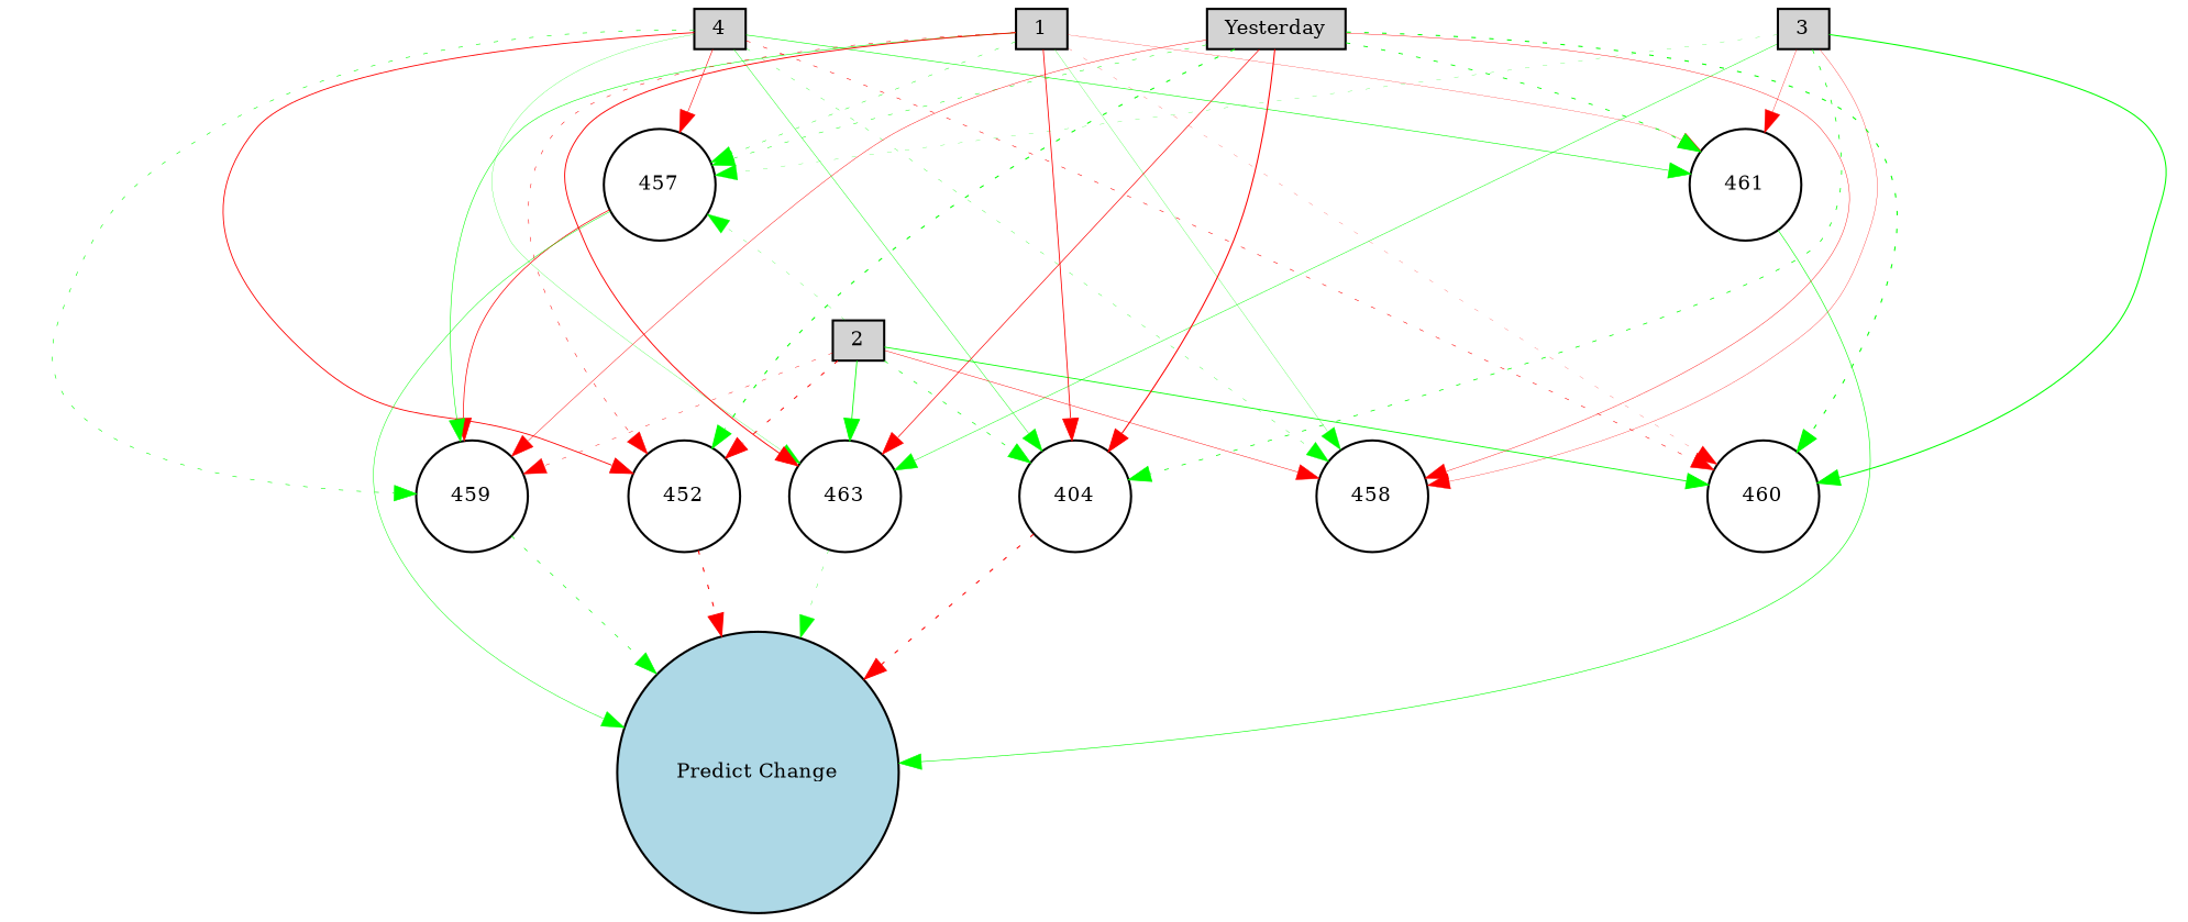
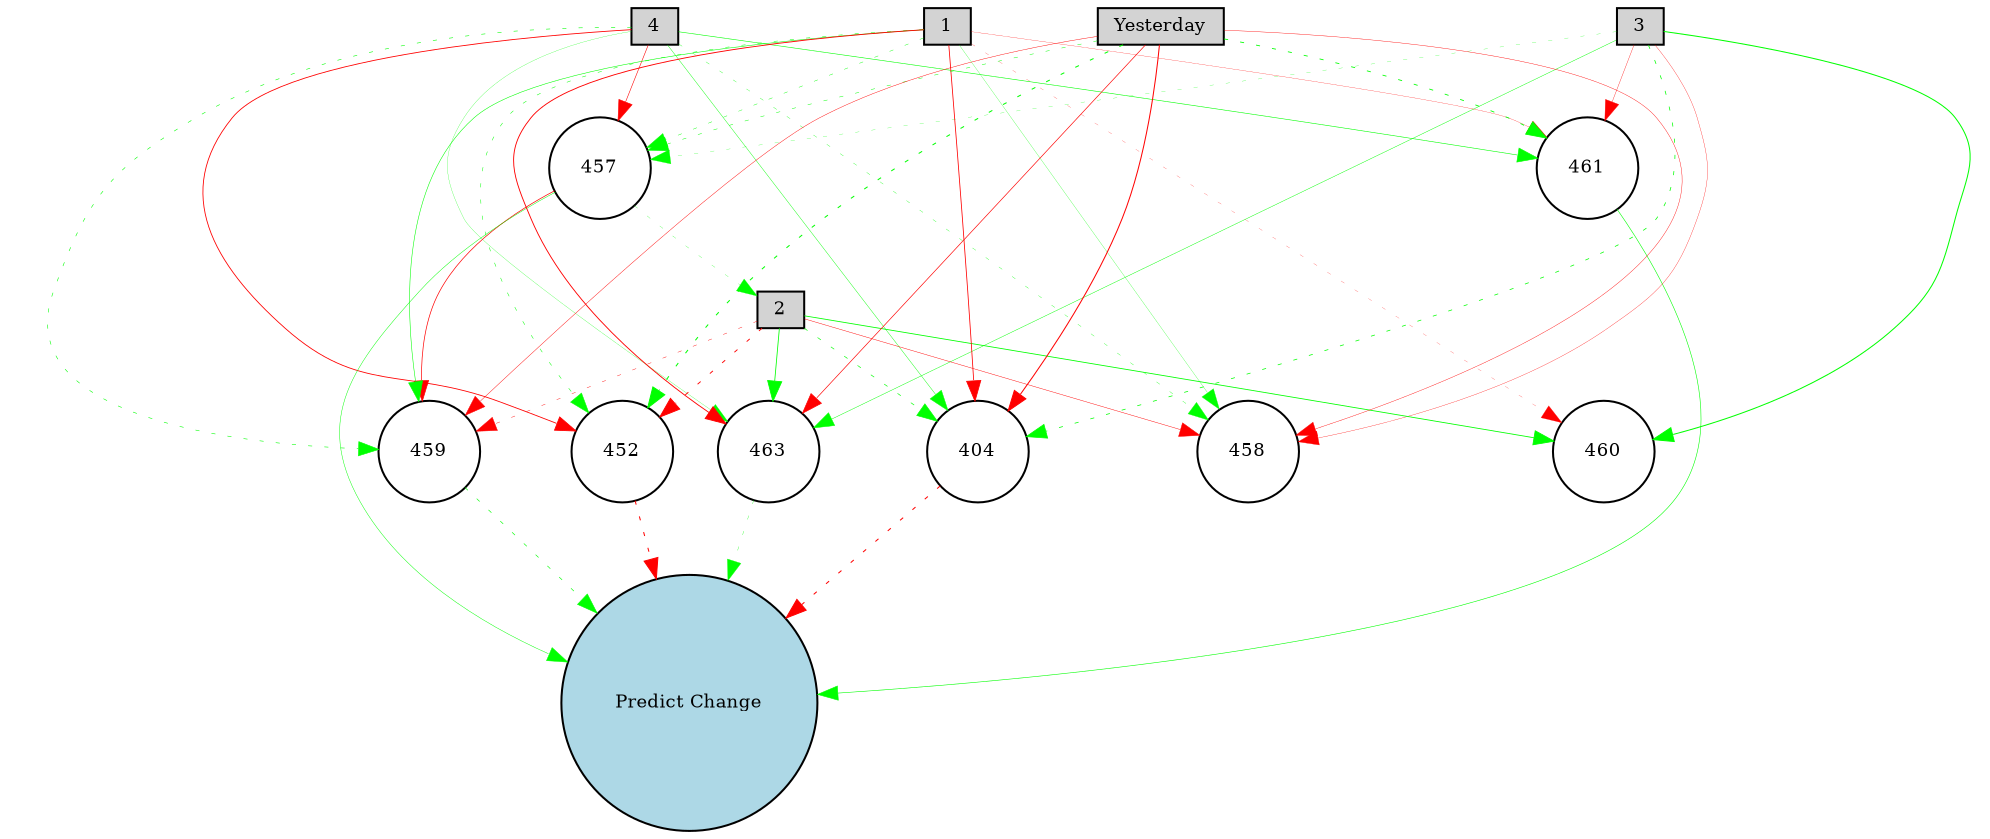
  digraph {
    node [fillcolor=white fontsize=9 shape=circle style=filled]
    edge [color=green penwidth=0.5 style=solid]
    4 [fillcolor=lightgray height=0.2 shape=box width=0.2]
    457 [height=0.2 width=0.2]
    458 [height=0.2 width=0.2]
    459 [height=0.2 width=0.2]
    460 [height=0.2 width=0.2]
    461 [height=0.2 width=0.2]
    n7 [height=0.2 label=452 width=0.2]
    463 [height=0.2 width=0.2]
    n9 [height=0.2 label=404 width=0.2]
    "Predict Change" [fillcolor=lightblue height=0.2 width=0.2]
    3 [fillcolor=lightgray height=0.2 shape=box width=0.2]
    2 [fillcolor=lightgray height=0.2 shape=box width=0.2]
    1 [fillcolor=lightgray height=0.2 shape=box width=0.2]
    Yesterday [fillcolor=lightgray height=0.2 shape=box width=0.2]
    4 -> 457 [color=red penwidth=0.2776217544192995]
    4 -> 458 [penwidth=0.16144255011357078 style=dotted]
    4 -> 459 [penwidth=0.27932722042289826 style=dotted]
-   4 -> 460 [color=red penwidth=0.2676333030780361 style=dotted]
    4 -> 461 [penwidth=0.27970713244291534]
    4 -> n7 [color=red penwidth=0.414654055776983]
    4 -> 463 [penwidth=0.12200364781969074]
    4 -> n9 [penwidth=0.20902073541397737]
    457 -> 459 [color=red penwidth=0.3427588773301718]
    457 -> "Predict Change" [penwidth=0.22921388369142306]
    459 -> "Predict Change" [penwidth=0.3054313839439323 style=dotted]
    461 -> "Predict Change" [penwidth=0.28408894714099253]
    n7 -> "Predict Change" [color=red style=dotted]
    463 -> "Predict Change" [penwidth=0.15380345182290855 style=dotted]
    n9 -> "Predict Change" [color=red style=dotted]
    3 -> 457 [penwidth=0.11853081083032924 style=dotted]
    3 -> 458 [color=red penwidth=0.15249152891758125]
    3 -> 460
    3 -> 461 [color=red penwidth=0.16806030089548663]
    3 -> 463 [penwidth=0.22258017571685212]
    3 -> n9 [penwidth=0.36169292080882 style=dotted]
-   2 -> 457 [penwidth=0.12325983836324642 style=dotted]
+   457 -> 2 [penwidth=0.12325983836324642 style=dotted]
    2 -> 458 [color=red penwidth=0.21497024896394606]
    2 -> 459 [color=red penwidth=0.19627325995480388 style=dotted]
    2 -> 460 [penwidth=0.40448566084755433]
    2 -> n7 [color=red penwidth=0.45425566288033736 style=dotted]
    2 -> 463 [penwidth=0.3968033766764991]
    2 -> n9 [penwidth=0.31875793519574575 style=dotted]
    1 -> 457 [penwidth=0.20166902249895804 style=dotted]
    1 -> 458 [penwidth=0.12974525047862592]
    1 -> 459 [penwidth=0.26789623464141366]
    1 -> 460 [color=red penwidth=0.10297548482506153 style=dotted]
    1 -> 461 [color=red penwidth=0.12130672452950891]
-   1 -> n7 [color=red penwidth=0.24404965538116366 style=dotted]
+   1 -> n7 [penwidth=0.24404965538116366 style=dotted]
    1 -> 463 [color=red penwidth=0.44433464867761674]
    1 -> n9 [color=red penwidth=0.39313579253434505]
    Yesterday -> 457 [penwidth=0.22796403923006053 style=dotted]
    Yesterday -> 458 [color=red penwidth=0.19474110755259044]
    Yesterday -> 459 [color=red penwidth=0.21285599271706418]
-   Yesterday -> 460 [style=dotted]
    Yesterday -> 461 [penwidth=0.41338026537689054 style=dotted]
    Yesterday -> n7 [style=dotted]
    Yesterday -> 463 [color=red penwidth=0.32744562066254]
    Yesterday -> n9 [color=red]
  }
